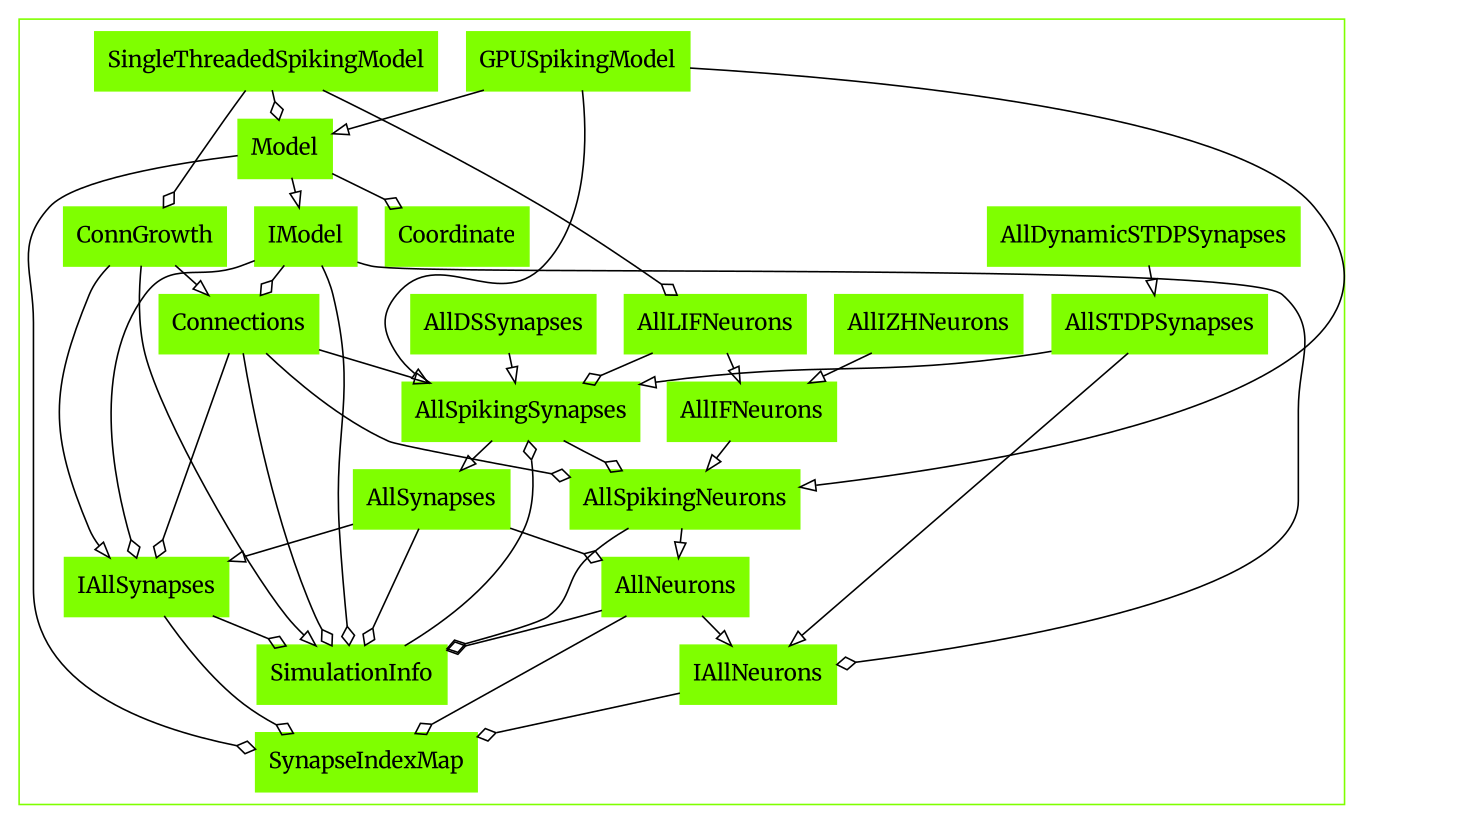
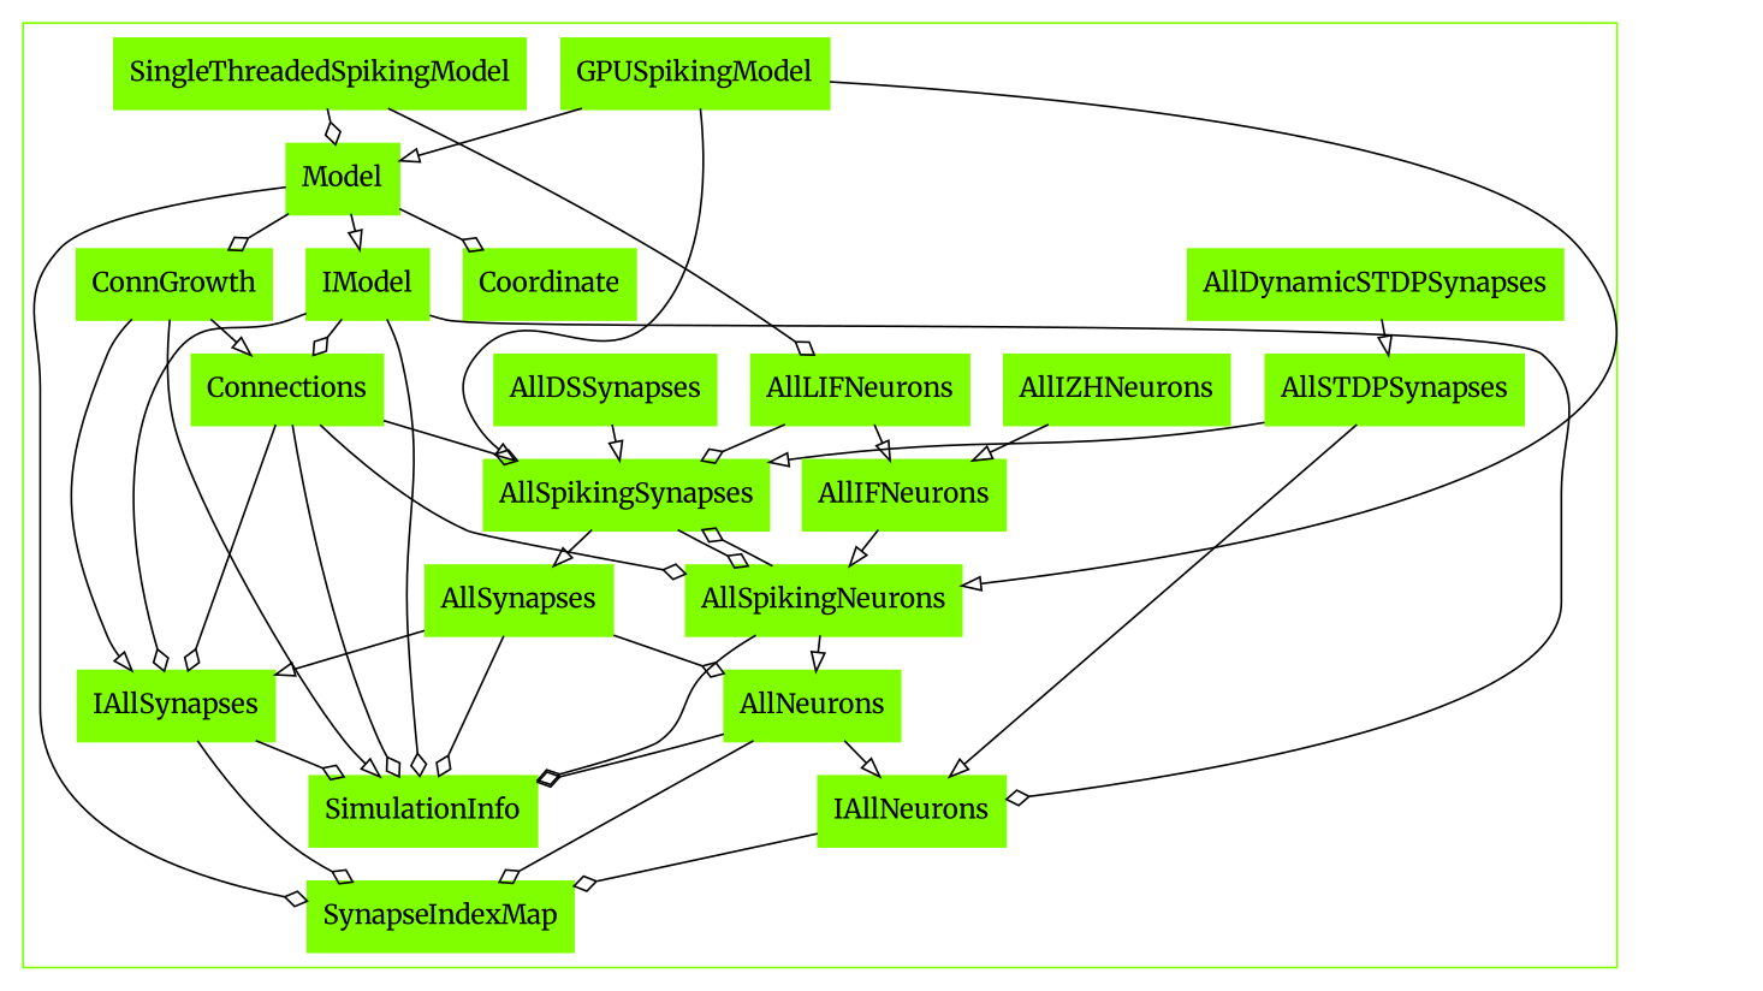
  digraph {
    fontname=Merriweather
    node [color=chartreuse fontname=Merriweather shape=record style=filled]
    edge [arrowhead=ediamond fontname=Merriweather]
    n1 [label=AllDSSynapses]
    n2 [label=AllSpikingSynapses]
    n3 [label=AllDynamicSTDPSynapses]
    n4 [label=AllSTDPSynapses]
    n5 [label=AllIFNeurons]
    n6 [label=AllSpikingNeurons]
    n7 [label=AllIZHNeurons]
    n8 [label=AllLIFNeurons]
    n9 [label=AllNeurons]
    n10 [label=IAllNeurons]
    n11 [label=SimulationInfo]
    n12 [label=SynapseIndexMap]
    n13 [label=AllSynapses]
    n14 [label=IAllSynapses]
    n15 [label=ConnGrowth]
    n16 [label=Connections]
    n17 [label=Coordinate]
    n18 [label=GPUSpikingModel]
    n19 [label=Model]
    n20 [label=IModel]
    n21 [label=SingleThreadedSpikingModel]
    subgraph cluster_1 {
      color=chartreuse
      nodesep=0.98
      rankdir=BT
      ranksep=0.98
      n1
      n2
      n3
      n4
      n5
      n6
      n7
      n8
      n9
      n10
      n11
      n12
      n13
      n14
      n15
      n16
      n17
      n18
      n19
      n20
      n21
    }
    n1 -> n2 [arrowhead=empty]
    n2 -> n6
    n2 -> n13 [arrowhead=empty]
    n3 -> n4 [arrowhead=empty]
    n4 -> n2 [arrowhead=empty]
    n4 -> n10 [arrowhead=empty]
    n5 -> n6 [arrowhead=empty]
-   n11 -> n2
+   n6 -> n2
    n6 -> n9 [arrowhead=empty]
    n6 -> n11
    n7 -> n5 [arrowhead=empty]
    n8 -> n2
    n8 -> n5 [arrowhead=empty]
    n9 -> n10 [arrowhead=empty]
    n9 -> n11
    n9 -> n12
    n10 -> n12
    n13 -> n9
    n13 -> n11
    n13 -> n14 [arrowhead=empty]
    n14 -> n11
    n14 -> n12
    n15 -> n11 [arrowhead=empty]
    n15 -> n14 [arrowhead=empty]
    n15 -> n16 [arrowhead=empty]
-   n16 -> n2 [arrowhead=empty]
+   n16 -> n2
    n16 -> n6
    n16 -> n11
    n16 -> n14
    n18 -> n2 [arrowhead=empty]
    n18 -> n6 [arrowhead=empty]
    n18 -> n19 [arrowhead=empty]
    n19 -> n12
-   n21 -> n15
+   n19 -> n15
    n19 -> n17
    n19 -> n20 [arrowhead=empty]
    n20 -> n10
    n20 -> n11
    n20 -> n14
    n20 -> n16
    n21 -> n8
    n21 -> n19
  }
